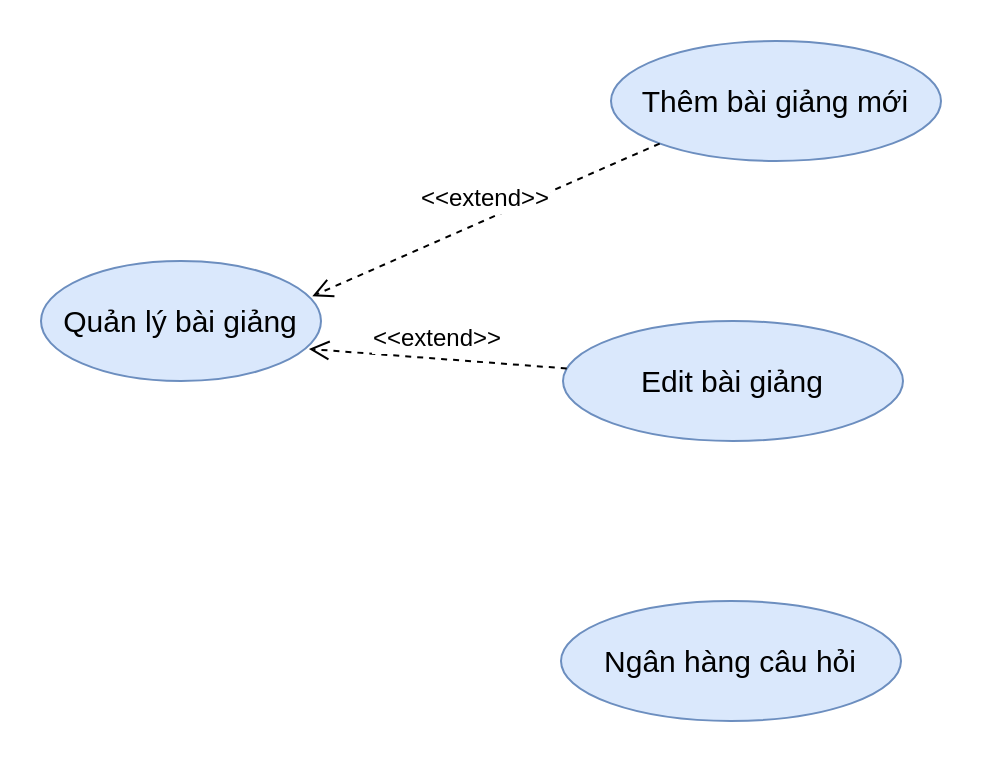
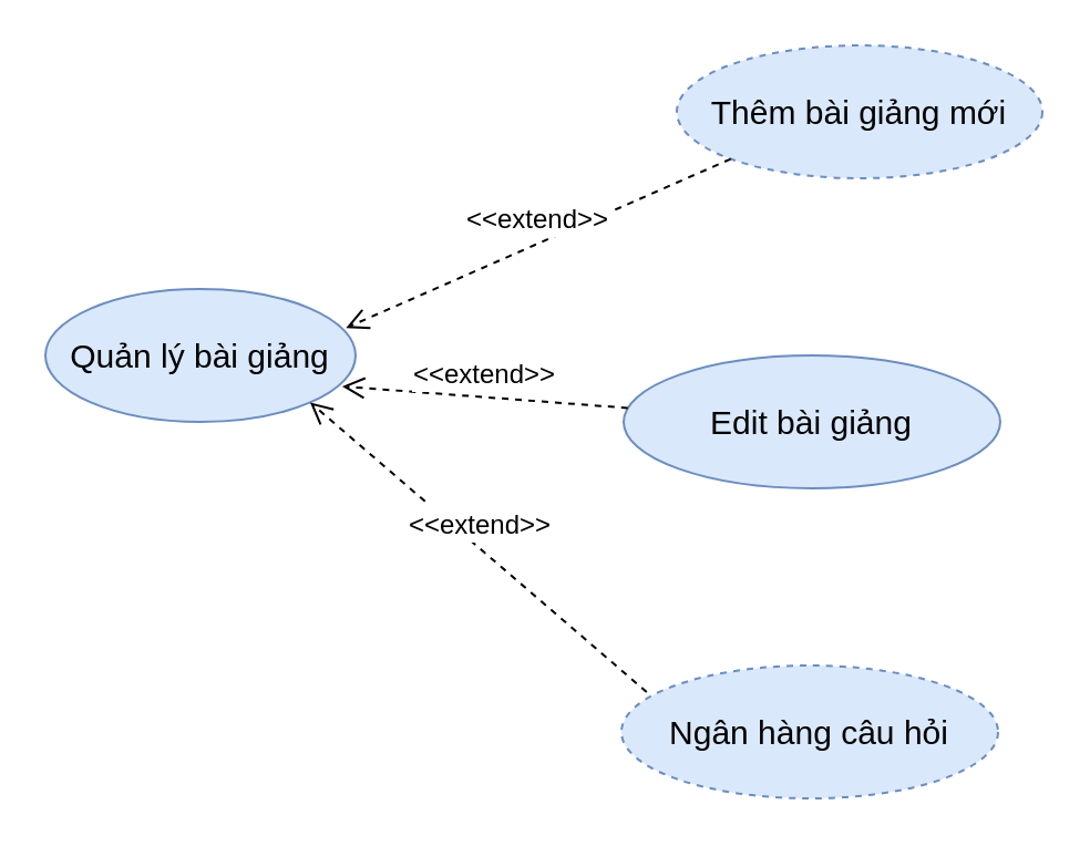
  <mxCell id="0" />
  <mxCell id="1" parent="0" />
  <mxCell id="2" value="&lt;font style=&quot;font-size: 15px&quot;&gt;Quản lý bài giảng&lt;/font&gt;" style="ellipse;whiteSpace=wrap;html=1;fillColor=#dae8fc;strokeColor=#6c8ebf;" vertex="1" parent="1"><mxGeometry x="20" y="130" width="140" height="60" as="geometry" /></mxCell>
- <mxCell id="3" value="&lt;font style=&quot;font-size: 15px&quot;&gt;Thêm bài giảng mới&lt;/font&gt;" style="ellipse;whiteSpace=wrap;html=1;fillColor=#dae8fc;strokeColor=#6c8ebf;" vertex="1" parent="1"><mxGeometry x="305" y="20" width="165" height="60" as="geometry" /></mxCell>
+ <mxCell id="3" value="&lt;font style=&quot;font-size: 15px&quot;&gt;Thêm bài giảng mới&lt;/font&gt;" style="ellipse;whiteSpace=wrap;html=1;fillColor=#dae8fc;strokeColor=#6c8ebf;dashed=1;" vertex="1" parent="1"><mxGeometry x="305" y="20" width="165" height="60" as="geometry" /></mxCell>
  <mxCell id="4" value="&lt;span style=&quot;font-size: 15px&quot;&gt;Edit bài giảng&lt;/span&gt;" style="ellipse;whiteSpace=wrap;html=1;fillColor=#dae8fc;strokeColor=#6c8ebf;" vertex="1" parent="1"><mxGeometry x="281" y="160" width="170" height="60" as="geometry" /></mxCell>
  <mxCell id="5" value="&lt;font style=&quot;font-size: 12px&quot;&gt;&amp;lt;&amp;lt;extend&amp;gt;&amp;gt;&lt;/font&gt;" style="html=1;verticalAlign=bottom;endArrow=open;dashed=1;endSize=8;rounded=0;fontSize=15;exitX=0;exitY=1;exitDx=0;exitDy=0;entryX=0.969;entryY=0.293;entryDx=0;entryDy=0;entryPerimeter=0;" edge="1" parent="1" source="3" target="2"><mxGeometry relative="1" as="geometry"><mxPoint x="385" y="230" as="sourcePoint" /><mxPoint x="305" y="230" as="targetPoint" /></mxGeometry></mxCell>
  <mxCell id="6" value="&lt;font style=&quot;font-size: 12px&quot;&gt;&amp;lt;&amp;lt;extend&amp;gt;&amp;gt;&lt;/font&gt;" style="html=1;verticalAlign=bottom;endArrow=open;dashed=1;endSize=8;rounded=0;fontSize=15;entryX=0.957;entryY=0.733;entryDx=0;entryDy=0;entryPerimeter=0;" edge="1" parent="1" source="4" target="2"><mxGeometry relative="1" as="geometry"><mxPoint x="335.503" y="81.213" as="sourcePoint" /><mxPoint x="170.66" y="167.58" as="targetPoint" /></mxGeometry></mxCell>
- <mxCell id="7" value="&lt;span style=&quot;font-size: 15px&quot;&gt;Ngân hàng câu hỏi&lt;/span&gt;" style="ellipse;whiteSpace=wrap;html=1;fillColor=#dae8fc;strokeColor=#6c8ebf;" vertex="1" parent="1"><mxGeometry x="280" y="300" width="170" height="60" as="geometry" /></mxCell>
+ <mxCell id="7" value="&lt;span style=&quot;font-size: 15px&quot;&gt;Ngân hàng câu hỏi&lt;/span&gt;" style="ellipse;whiteSpace=wrap;html=1;fillColor=#dae8fc;strokeColor=#6c8ebf;dashed=1;" vertex="1" parent="1"><mxGeometry x="280" y="300" width="170" height="60" as="geometry" /></mxCell>
+ <mxCell id="8" value="&lt;font style=&quot;font-size: 12px&quot;&gt;&amp;lt;&amp;lt;extend&amp;gt;&amp;gt;&lt;/font&gt;" style="html=1;verticalAlign=bottom;endArrow=open;dashed=1;endSize=8;rounded=0;fontSize=15;entryX=1;entryY=1;entryDx=0;entryDy=0;exitX=0.067;exitY=0.2;exitDx=0;exitDy=0;exitPerimeter=0;" edge="1" parent="1" source="7" target="2"><mxGeometry relative="1" as="geometry"><mxPoint x="301.812" y="203.838" as="sourcePoint" /><mxPoint x="168.98" y="193.98" as="targetPoint" /></mxGeometry></mxCell>
